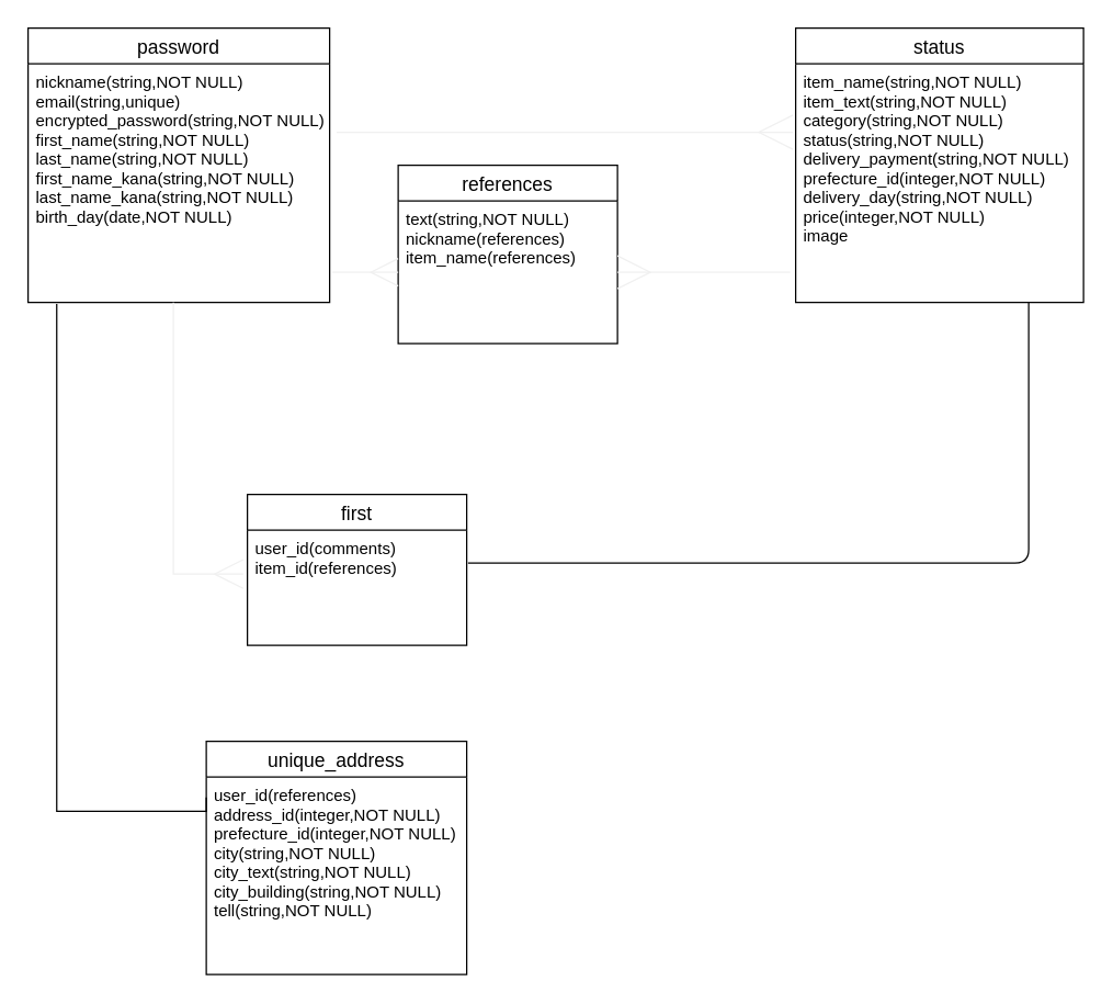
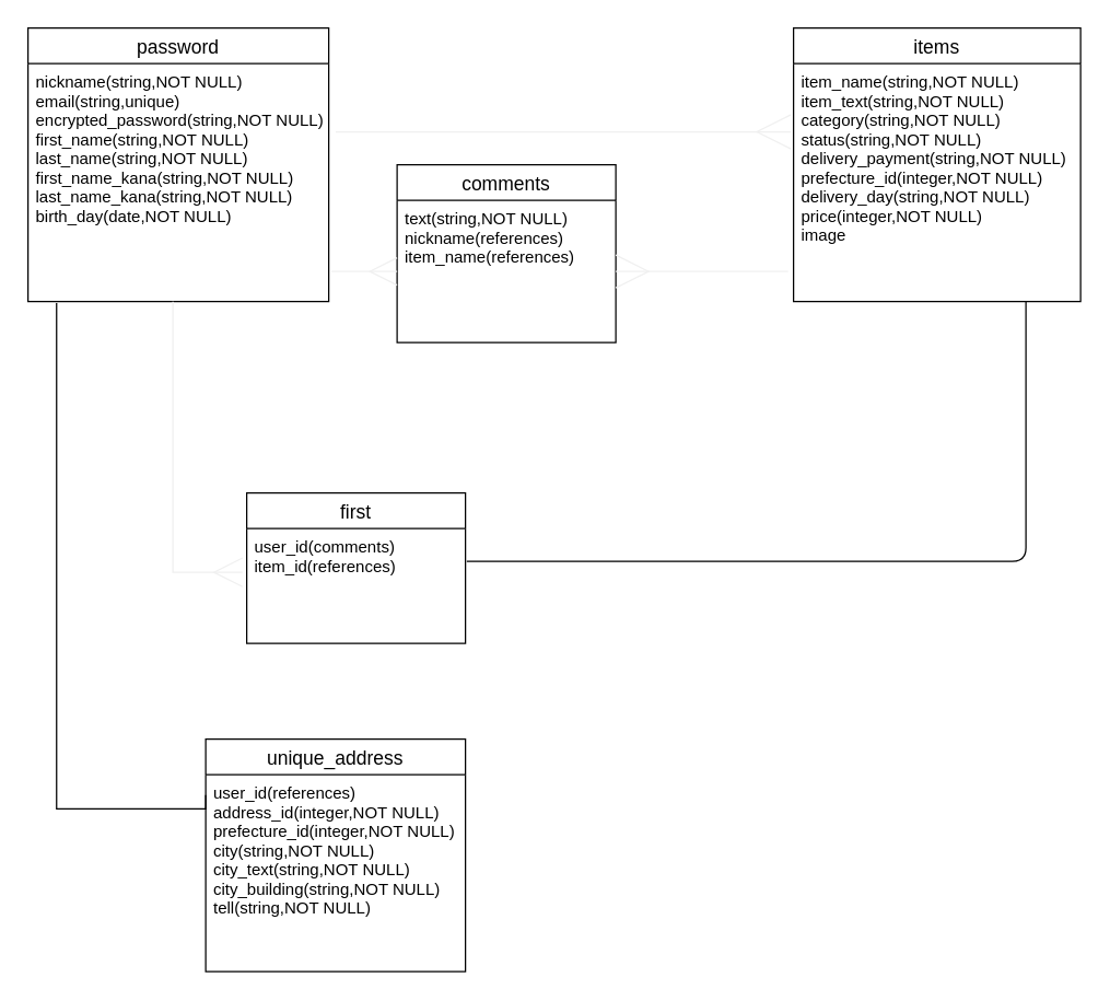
  <mxCell id="0" />
  <mxCell id="1" parent="0" />
  <mxCell id="2" value="password" style="swimlane;fontStyle=0;childLayout=stackLayout;horizontal=1;startSize=26;horizontalStack=0;resizeParent=1;resizeParentMax=0;resizeLast=0;collapsible=1;marginBottom=0;align=center;fontSize=14;" parent="1" vertex="1"><mxGeometry y="20" width="220" height="200" as="geometry" x="20" /></mxCell>
  <mxCell id="3" value="nickname(string,NOT NULL)&#10;email(string,unique)&#10;encrypted_password(string,NOT NULL)&#10;first_name(string,NOT NULL)&#10;last_name(string,NOT NULL)&#10;first_name_kana(string,NOT NULL)&#10;last_name_kana(string,NOT NULL)&#10;birth_day(date,NOT NULL)&#10;" style="text;strokeColor=none;fillColor=none;spacingLeft=4;spacingRight=4;overflow=hidden;rotatable=0;points=[[0,0.5],[1,0.5]];portConstraint=eastwest;fontSize=12;" parent="2" vertex="1"><mxGeometry y="26" width="220" height="174" as="geometry" /></mxCell>
- <mxCell id="4" value="status" style="swimlane;fontStyle=0;childLayout=stackLayout;horizontal=1;startSize=26;horizontalStack=0;resizeParent=1;resizeParentMax=0;resizeLast=0;collapsible=1;marginBottom=0;align=center;fontSize=14;" parent="1" vertex="1"><mxGeometry x="580" y="20" width="210" height="200" as="geometry" /></mxCell>
+ <mxCell id="4" value="items" style="swimlane;fontStyle=0;childLayout=stackLayout;horizontal=1;startSize=26;horizontalStack=0;resizeParent=1;resizeParentMax=0;resizeLast=0;collapsible=1;marginBottom=0;align=center;fontSize=14;" parent="1" vertex="1"><mxGeometry x="580" y="20" width="210" height="200" as="geometry" /></mxCell>
  <mxCell id="5" value="item_name(string,NOT NULL)&#10;item_text(string,NOT NULL)&#10;category(string,NOT NULL)&#10;status(string,NOT NULL)&#10;delivery_payment(string,NOT NULL)&#10;prefecture_id(integer,NOT NULL)&#10;delivery_day(string,NOT NULL)&#10;price(integer,NOT NULL)&#10;image" style="text;strokeColor=none;fillColor=none;spacingLeft=4;spacingRight=4;overflow=hidden;rotatable=0;points=[[0,0.5],[1,0.5]];portConstraint=eastwest;fontSize=12;" parent="4" vertex="1"><mxGeometry y="26" width="210" height="174" as="geometry" /></mxCell>
  <mxCell id="6" value="" style="edgeStyle=entityRelationEdgeStyle;fontSize=13;html=1;endArrow=ERmany;endFill=0;entryX=-0.009;entryY=0.287;entryDx=0;entryDy=0;strokeWidth=1;strokeColor=#F0F0F0;jumpSize=5;endSize=23;targetPerimeterSpacing=0;rounded=1;startSize=6;sourcePerimeterSpacing=0;entryPerimeter=0;exitX=1.023;exitY=0.287;exitDx=0;exitDy=0;exitPerimeter=0;" parent="1" target="5" edge="1" source="3"><mxGeometry width="100" height="100" relative="1" as="geometry"><mxPoint x="280" y="96" as="sourcePoint" /><mxPoint x="320" y="40" as="targetPoint" /></mxGeometry></mxCell>
- <mxCell id="7" value="references" style="swimlane;fontStyle=0;childLayout=stackLayout;horizontal=1;startSize=26;horizontalStack=0;resizeParent=1;resizeParentMax=0;resizeLast=0;collapsible=1;marginBottom=0;align=center;fontSize=14;" parent="1" vertex="1"><mxGeometry x="290" y="120" width="160" height="130" as="geometry" /></mxCell>
+ <mxCell id="7" value="comments" style="swimlane;fontStyle=0;childLayout=stackLayout;horizontal=1;startSize=26;horizontalStack=0;resizeParent=1;resizeParentMax=0;resizeLast=0;collapsible=1;marginBottom=0;align=center;fontSize=14;" parent="1" vertex="1"><mxGeometry x="290" y="120" width="160" height="130" as="geometry" /></mxCell>
  <mxCell id="8" value="text(string,NOT NULL)&#10;nickname(references)&#10;item_name(references)" style="text;strokeColor=none;fillColor=none;spacingLeft=4;spacingRight=4;overflow=hidden;rotatable=0;points=[[0,0.5],[1,0.5]];portConstraint=eastwest;fontSize=12;" parent="7" vertex="1"><mxGeometry y="26" width="160" height="104" as="geometry" /></mxCell>
  <mxCell id="9" value="" style="edgeStyle=elbowEdgeStyle;fontSize=12;html=1;endArrow=ERmany;endFill=0;strokeColor=#F0F0F0;strokeWidth=1;endSize=22;entryX=1;entryY=0.5;entryDx=0;entryDy=0;" parent="1" target="8" edge="1"><mxGeometry width="100" height="100" relative="1" as="geometry"><mxPoint x="576" y="198" as="sourcePoint" /><mxPoint x="472.08" y="349" as="targetPoint" /><Array as="points"><mxPoint x="510" y="210" /></Array></mxGeometry></mxCell>
  <mxCell id="10" value="" style="edgeStyle=elbowEdgeStyle;fontSize=12;html=1;endArrow=ERmany;endFill=0;strokeColor=#F0F0F0;strokeWidth=1;endSize=18;entryX=0;entryY=0.5;entryDx=0;entryDy=0;" parent="1" target="8" edge="1"><mxGeometry width="100" height="100" relative="1" as="geometry"><mxPoint x="242" y="198" as="sourcePoint" /><mxPoint x="250" y="370" as="targetPoint" /><Array as="points"><mxPoint x="270" y="198" /></Array></mxGeometry></mxCell>
  <mxCell id="11" value="unique_address" style="swimlane;fontStyle=0;childLayout=stackLayout;horizontal=1;startSize=26;horizontalStack=0;resizeParent=1;resizeParentMax=0;resizeLast=0;collapsible=1;marginBottom=0;align=center;fontSize=14;strokeWidth=1;" parent="1" vertex="1"><mxGeometry x="150" y="540" width="190" height="170" as="geometry" /></mxCell>
  <mxCell id="12" value="user_id(references)&#10;address_id(integer,NOT NULL)&#10;prefecture_id(integer,NOT NULL)&#10;city(string,NOT NULL)&#10;city_text(string,NOT NULL)&#10;city_building(string,NOT NULL)&#10;tell(string,NOT NULL)&#10;" style="text;strokeColor=none;fillColor=none;spacingLeft=4;spacingRight=4;overflow=hidden;rotatable=0;points=[[0,0.5],[1,0.5]];portConstraint=eastwest;fontSize=12;" parent="11" vertex="1"><mxGeometry y="26" width="190" height="144" as="geometry" /></mxCell>
  <mxCell id="13" value="first" style="swimlane;fontStyle=0;childLayout=stackLayout;horizontal=1;startSize=26;horizontalStack=0;resizeParent=1;resizeParentMax=0;resizeLast=0;collapsible=1;marginBottom=0;align=center;fontSize=14;" vertex="1" parent="1"><mxGeometry x="180" y="360" width="160" height="110" as="geometry" /></mxCell>
  <mxCell id="14" value="user_id(comments)&#10;item_id(references)" style="text;strokeColor=none;fillColor=none;spacingLeft=4;spacingRight=4;overflow=hidden;rotatable=0;points=[[0,0.5],[1,0.5]];portConstraint=eastwest;fontSize=12;" vertex="1" parent="13"><mxGeometry y="26" width="160" height="84" as="geometry" /></mxCell>
  <mxCell id="15" value="" style="edgeStyle=elbowEdgeStyle;fontSize=12;html=1;endArrow=none;endFill=0;entryX=0.81;entryY=1;entryDx=0;entryDy=0;entryPerimeter=0;exitX=1.006;exitY=0.286;exitDx=0;exitDy=0;exitPerimeter=0;" edge="1" parent="1" source="14" target="5"><mxGeometry width="100" height="100" relative="1" as="geometry"><mxPoint x="370" y="410" as="sourcePoint" /><mxPoint x="750" y="225" as="targetPoint" /><Array as="points"><mxPoint x="750" y="300" /></Array></mxGeometry></mxCell>
  <mxCell id="16" value="" style="edgeStyle=elbowEdgeStyle;fontSize=12;html=1;endArrow=ERmany;endFill=0;strokeColor=#F0F0F0;strokeWidth=1;endSize=19;rounded=0;entryX=-0.019;entryY=0.381;entryDx=0;entryDy=0;entryPerimeter=0;" edge="1" parent="1" target="14"><mxGeometry width="100" height="100" relative="1" as="geometry"><mxPoint x="126" y="220" as="sourcePoint" /><mxPoint x="170" y="370" as="targetPoint" /><Array as="points"><mxPoint x="126" y="300" /></Array></mxGeometry></mxCell>
  <mxCell id="17" value="" style="endArrow=none;html=1;rounded=0;edgeStyle=orthogonalEdgeStyle;entryX=0;entryY=0.104;entryDx=0;entryDy=0;entryPerimeter=0;exitX=0.095;exitY=1.006;exitDx=0;exitDy=0;exitPerimeter=0;" edge="1" parent="1" source="3" target="12"><mxGeometry relative="1" as="geometry"><mxPoint x="150" y="226" as="sourcePoint" /><mxPoint x="440" y="310" as="targetPoint" /><Array as="points"><mxPoint x="41" y="591" /></Array></mxGeometry></mxCell>
